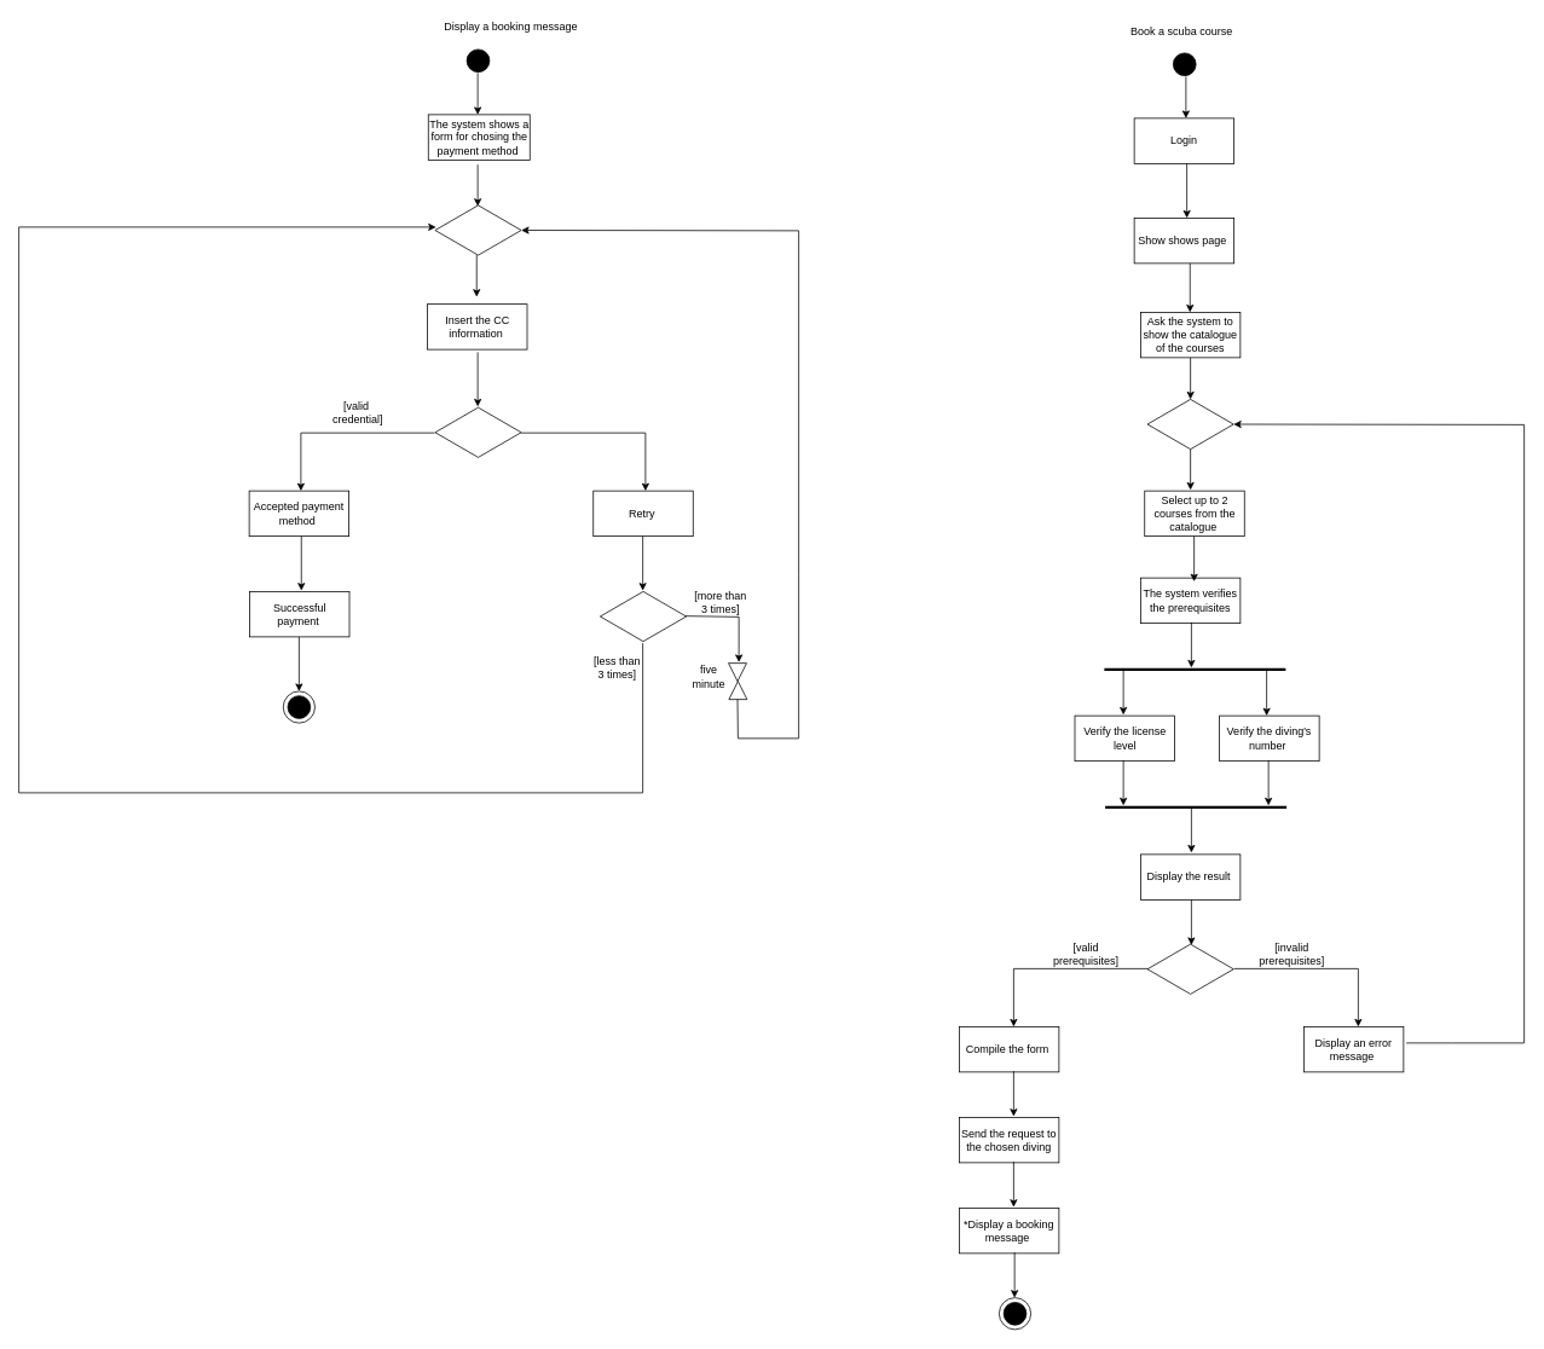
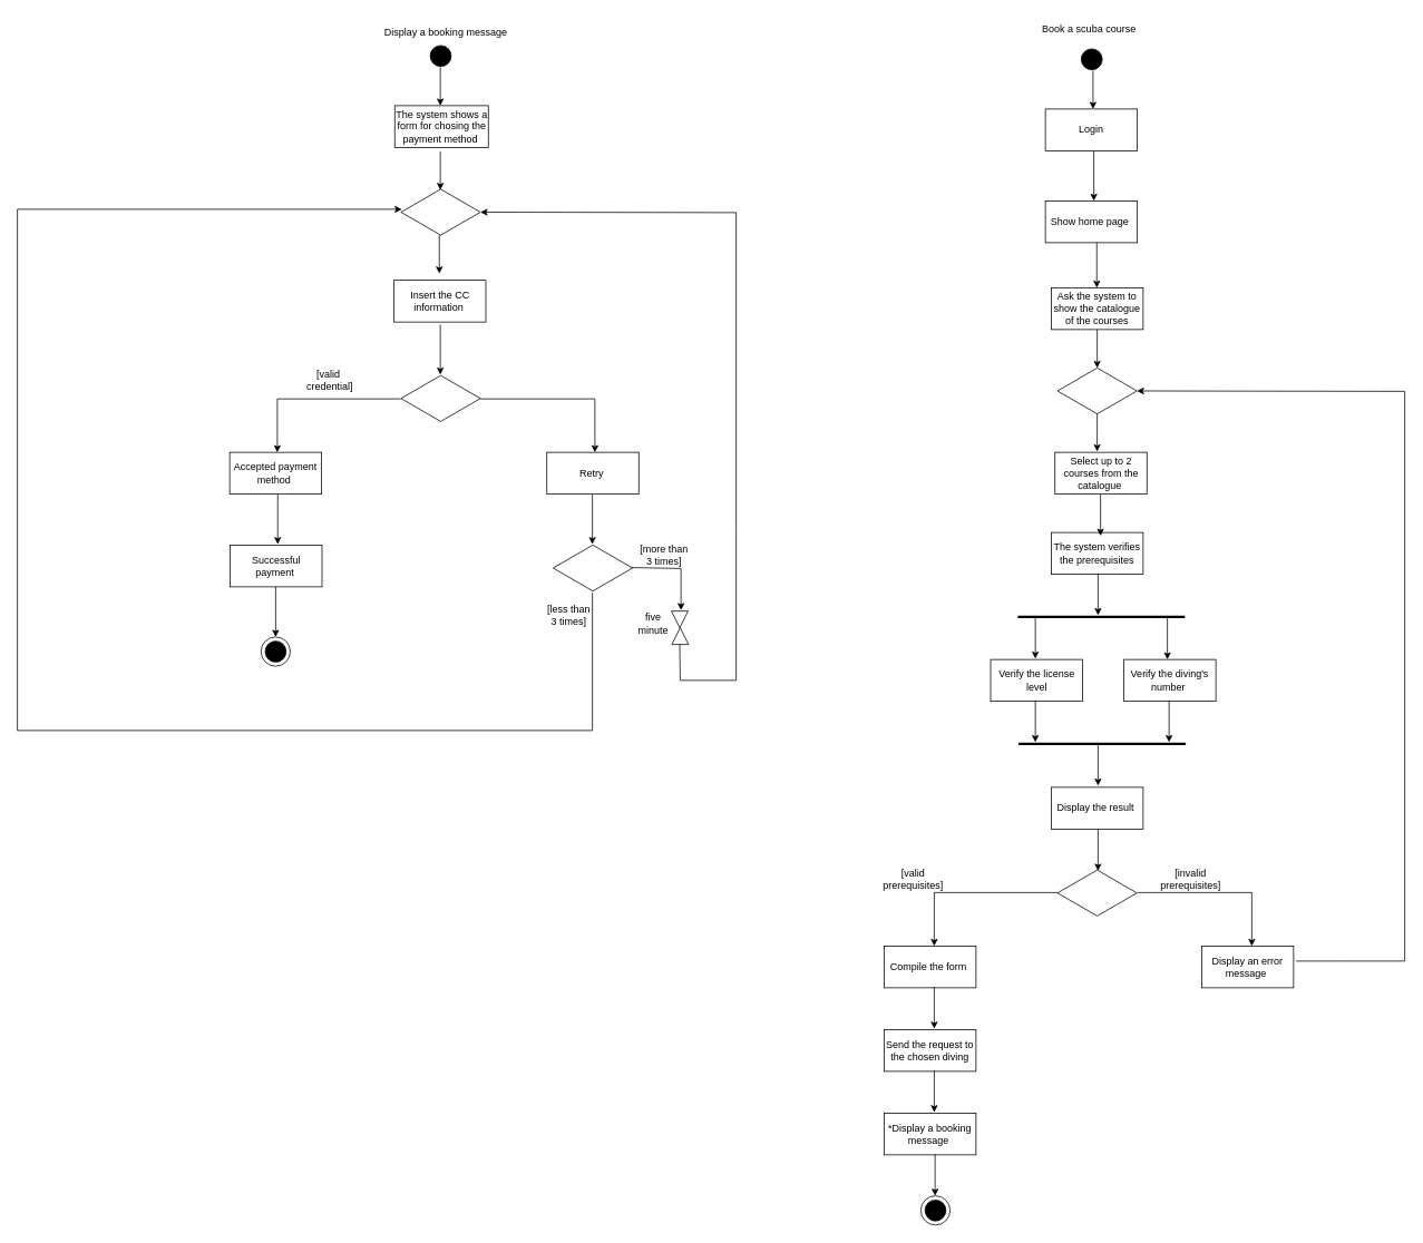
  <mxCell id="0" />
  <mxCell id="1" parent="0" />
  <mxCell id="2" value="" style="ellipse;whiteSpace=wrap;html=1;aspect=fixed;fillColor=#000000;" parent="1" vertex="1"><mxGeometry x="1293" y="58" width="25" height="25" as="geometry" /></mxCell>
  <mxCell id="3" value="Book a scuba course" style="text;html=1;resizable=0;autosize=1;align=center;verticalAlign=middle;points=[];fillColor=none;strokeColor=none;rounded=0;" parent="1" vertex="1"><mxGeometry x="1231.5" y="20" width="140" height="30" as="geometry" /></mxCell>
  <mxCell id="4" value="" style="endArrow=classic;html=1;rounded=0;targetPerimeterSpacing=0;" parent="1" edge="1"><mxGeometry width="50" height="50" relative="1" as="geometry"><mxPoint x="1307" y="84" as="sourcePoint" /><mxPoint x="1307" y="130" as="targetPoint" /></mxGeometry></mxCell>
  <mxCell id="5" value="Login" style="rounded=0;whiteSpace=wrap;html=1;fillColor=#FFFFFF;" parent="1" vertex="1"><mxGeometry x="1250" y="130" width="110" height="50" as="geometry" /></mxCell>
  <mxCell id="6" value="" style="triangle;whiteSpace=wrap;html=1;fillColor=#FFFFFF;rotation=90;" parent="1" vertex="1"><mxGeometry x="802.5" y="731" width="20" height="20" as="geometry" /></mxCell>
  <mxCell id="7" value="" style="triangle;whiteSpace=wrap;html=1;fillColor=#FFFFFF;rotation=-90;" parent="1" vertex="1"><mxGeometry x="803" y="751" width="20" height="20" as="geometry" /></mxCell>
  <mxCell id="8" value="five minute" style="text;html=1;strokeColor=none;fillColor=none;align=center;verticalAlign=middle;whiteSpace=wrap;rounded=0;" parent="1" vertex="1"><mxGeometry x="755.5" y="731" width="50" height="30" as="geometry" /></mxCell>
  <mxCell id="9" value="Ask the system to show the catalogue of the courses" style="rounded=0;whiteSpace=wrap;html=1;fillColor=#FFFFFF;" parent="1" vertex="1"><mxGeometry x="1257" y="344" width="110" height="50" as="geometry" /></mxCell>
  <mxCell id="10" value="" style="endArrow=classic;html=1;rounded=0;targetPerimeterSpacing=0;" parent="1" edge="1"><mxGeometry width="50" height="50" relative="1" as="geometry"><mxPoint x="1311.5" y="284" as="sourcePoint" /><mxPoint x="1311.5" y="344" as="targetPoint" /></mxGeometry></mxCell>
  <mxCell id="11" value="" style="endArrow=classic;html=1;rounded=0;targetPerimeterSpacing=0;" parent="1" edge="1"><mxGeometry width="50" height="50" relative="1" as="geometry"><mxPoint x="1312" y="394" as="sourcePoint" /><mxPoint x="1312" y="440" as="targetPoint" /></mxGeometry></mxCell>
  <mxCell id="12" value="Select up to 2 courses from the catalogue&amp;nbsp;" style="rounded=0;whiteSpace=wrap;html=1;fillColor=#FFFFFF;" parent="1" vertex="1"><mxGeometry x="1261.5" y="541" width="110" height="50" as="geometry" /></mxCell>
  <mxCell id="13" value="The system verifies the&amp;nbsp;prerequisites" style="rounded=0;whiteSpace=wrap;html=1;fillColor=#FFFFFF;" parent="1" vertex="1"><mxGeometry x="1257" y="637" width="110" height="50" as="geometry" /></mxCell>
  <mxCell id="14" value="" style="endArrow=classic;html=1;rounded=0;targetPerimeterSpacing=0;" parent="1" edge="1"><mxGeometry width="50" height="50" relative="1" as="geometry"><mxPoint x="1312" y="490" as="sourcePoint" /><mxPoint x="1312" y="540" as="targetPoint" /></mxGeometry></mxCell>
  <mxCell id="15" value="" style="endArrow=classic;html=1;rounded=0;targetPerimeterSpacing=0;" parent="1" edge="1"><mxGeometry width="50" height="50" relative="1" as="geometry"><mxPoint x="1313" y="686" as="sourcePoint" /><mxPoint x="1313" y="736" as="targetPoint" /></mxGeometry></mxCell>
  <mxCell id="16" value="" style="endArrow=none;html=1;rounded=0;strokeColor=#000000;targetPerimeterSpacing=0;strokeWidth=3;endSize=6;jumpSize=6;" parent="1" edge="1"><mxGeometry width="50" height="50" relative="1" as="geometry"><mxPoint x="1217" y="738" as="sourcePoint" /><mxPoint x="1417" y="738" as="targetPoint" /></mxGeometry></mxCell>
  <mxCell id="17" value="" style="endArrow=classic;html=1;rounded=0;targetPerimeterSpacing=0;" parent="1" edge="1"><mxGeometry width="50" height="50" relative="1" as="geometry"><mxPoint x="1396" y="739" as="sourcePoint" /><mxPoint x="1396" y="789" as="targetPoint" /></mxGeometry></mxCell>
  <mxCell id="18" value="" style="endArrow=classic;html=1;rounded=0;targetPerimeterSpacing=0;" parent="1" edge="1"><mxGeometry width="50" height="50" relative="1" as="geometry"><mxPoint x="1238" y="738" as="sourcePoint" /><mxPoint x="1238" y="788" as="targetPoint" /></mxGeometry></mxCell>
  <mxCell id="19" value="Verify the license level" style="rounded=0;whiteSpace=wrap;html=1;fillColor=#FFFFFF;" parent="1" vertex="1"><mxGeometry x="1184.5" y="789" width="110" height="50" as="geometry" /></mxCell>
  <mxCell id="20" value="Verify the diving's number&amp;nbsp;" style="rounded=0;whiteSpace=wrap;html=1;fillColor=#FFFFFF;" parent="1" vertex="1"><mxGeometry x="1344" y="789" width="110" height="50" as="geometry" /></mxCell>
  <mxCell id="21" value="" style="endArrow=classic;html=1;rounded=0;targetPerimeterSpacing=0;" parent="1" edge="1"><mxGeometry width="50" height="50" relative="1" as="geometry"><mxPoint x="1238" y="838" as="sourcePoint" /><mxPoint x="1238" y="888" as="targetPoint" /></mxGeometry></mxCell>
  <mxCell id="22" value="" style="endArrow=classic;html=1;rounded=0;targetPerimeterSpacing=0;" parent="1" edge="1"><mxGeometry width="50" height="50" relative="1" as="geometry"><mxPoint x="1398" y="838" as="sourcePoint" /><mxPoint x="1398" y="888" as="targetPoint" /></mxGeometry></mxCell>
  <mxCell id="23" value="" style="endArrow=none;html=1;rounded=0;strokeColor=#000000;targetPerimeterSpacing=0;strokeWidth=3;endSize=6;jumpSize=6;" parent="1" edge="1"><mxGeometry width="50" height="50" relative="1" as="geometry"><mxPoint x="1218" y="890" as="sourcePoint" /><mxPoint x="1418" y="890" as="targetPoint" /></mxGeometry></mxCell>
  <mxCell id="24" value="" style="endArrow=classic;html=1;rounded=0;targetPerimeterSpacing=0;" parent="1" edge="1"><mxGeometry width="50" height="50" relative="1" as="geometry"><mxPoint x="1313" y="890" as="sourcePoint" /><mxPoint x="1313" y="940" as="targetPoint" /></mxGeometry></mxCell>
  <mxCell id="25" value="Display the result&amp;nbsp;" style="rounded=0;whiteSpace=wrap;html=1;fillColor=#FFFFFF;" parent="1" vertex="1"><mxGeometry x="1257" y="942" width="110" height="50" as="geometry" /></mxCell>
  <mxCell id="26" value="" style="rhombus;whiteSpace=wrap;html=1;fillColor=#FFFFFF;" parent="1" vertex="1"><mxGeometry x="1264.5" y="1041" width="95" height="55" as="geometry" /></mxCell>
  <mxCell id="27" value="" style="endArrow=classic;html=1;rounded=0;targetPerimeterSpacing=0;" parent="1" edge="1"><mxGeometry width="50" height="50" relative="1" as="geometry"><mxPoint x="1313" y="992" as="sourcePoint" /><mxPoint x="1313" y="1042" as="targetPoint" /></mxGeometry></mxCell>
  <mxCell id="28" value="" style="endArrow=classic;html=1;rounded=0;" parent="1" edge="1"><mxGeometry width="50" height="50" relative="1" as="geometry"><mxPoint x="1360" y="1068" as="sourcePoint" /><mxPoint x="1497" y="1132" as="targetPoint" /><Array as="points"><mxPoint x="1497" y="1068" /></Array></mxGeometry></mxCell>
  <mxCell id="29" value="" style="endArrow=classic;html=1;rounded=0;" parent="1" edge="1"><mxGeometry width="50" height="50" relative="1" as="geometry"><mxPoint x="1264.5" y="1068" as="sourcePoint" /><mxPoint x="1117" y="1132" as="targetPoint" /><Array as="points"><mxPoint x="1117" y="1068" /></Array></mxGeometry></mxCell>
  <mxCell id="30" value="[invalid prerequisites]" style="text;html=1;strokeColor=none;fillColor=none;align=center;verticalAlign=middle;whiteSpace=wrap;rounded=0;" parent="1" vertex="1"><mxGeometry x="1394" y="1037" width="60" height="30" as="geometry" /></mxCell>
- <mxCell id="31" value="[valid prerequisites]" style="text;html=1;strokeColor=none;fillColor=none;align=center;verticalAlign=middle;whiteSpace=wrap;rounded=0;" parent="1" vertex="1"><mxGeometry x="1167" y="1037" width="60" height="30" as="geometry" /></mxCell>
+ <mxCell id="31" value="[valid prerequisites]" style="text;html=1;strokeColor=none;fillColor=none;align=center;verticalAlign=middle;whiteSpace=wrap;rounded=0;" parent="1" vertex="1"><mxGeometry x="1062" y="1037" width="60" height="30" as="geometry" /></mxCell>
  <mxCell id="32" value="Compile the form&amp;nbsp;" style="rounded=0;whiteSpace=wrap;html=1;fillColor=#FFFFFF;" parent="1" vertex="1"><mxGeometry x="1057" y="1132" width="110" height="50" as="geometry" /></mxCell>
  <mxCell id="33" value="Display an error message&amp;nbsp;" style="rounded=0;whiteSpace=wrap;html=1;fillColor=#FFFFFF;" parent="1" vertex="1"><mxGeometry x="1437" y="1132" width="110" height="50" as="geometry" /></mxCell>
  <mxCell id="34" value="" style="endArrow=classic;html=1;rounded=0;entryX=1;entryY=0.5;entryDx=0;entryDy=0;" parent="1" target="71" edge="1"><mxGeometry width="50" height="50" relative="1" as="geometry"><mxPoint x="1550" y="1150" as="sourcePoint" /><mxPoint x="1370" y="464" as="targetPoint" /><Array as="points"><mxPoint x="1600" y="1150" /><mxPoint x="1680" y="1150" /><mxPoint x="1680" y="468" /></Array></mxGeometry></mxCell>
  <mxCell id="35" value="" style="endArrow=classic;html=1;rounded=0;targetPerimeterSpacing=0;" parent="1" edge="1"><mxGeometry width="50" height="50" relative="1" as="geometry"><mxPoint x="1117" y="1181" as="sourcePoint" /><mxPoint x="1117" y="1231" as="targetPoint" /></mxGeometry></mxCell>
  <mxCell id="36" value="Send the request to the chosen diving" style="rounded=0;whiteSpace=wrap;html=1;fillColor=#FFFFFF;" parent="1" vertex="1"><mxGeometry x="1057" y="1232" width="110" height="50" as="geometry" /></mxCell>
  <mxCell id="37" value="" style="endArrow=classic;html=1;rounded=0;targetPerimeterSpacing=0;" parent="1" edge="1"><mxGeometry width="50" height="50" relative="1" as="geometry"><mxPoint x="1117" y="1281" as="sourcePoint" /><mxPoint x="1117" y="1331" as="targetPoint" /></mxGeometry></mxCell>
  <mxCell id="38" value="*Display a booking message&amp;nbsp;" style="rounded=0;whiteSpace=wrap;html=1;fillColor=#FFFFFF;" parent="1" vertex="1"><mxGeometry x="1057" y="1332" width="110" height="50" as="geometry" /></mxCell>
  <mxCell id="39" value="" style="endArrow=classic;html=1;rounded=0;targetPerimeterSpacing=0;" parent="1" edge="1"><mxGeometry width="50" height="50" relative="1" as="geometry"><mxPoint x="1118" y="1381" as="sourcePoint" /><mxPoint x="1118" y="1431" as="targetPoint" /></mxGeometry></mxCell>
  <mxCell id="40" value="" style="ellipse;whiteSpace=wrap;html=1;aspect=fixed;fillColor=#000000;" parent="1" vertex="1"><mxGeometry x="1106" y="1436" width="25" height="25" as="geometry" /></mxCell>
  <mxCell id="41" value="" style="ellipse;whiteSpace=wrap;html=1;aspect=fixed;fillColor=none;" parent="1" vertex="1"><mxGeometry x="1101" y="1431" width="35" height="35" as="geometry" /></mxCell>
- <mxCell id="42" value="Show shows page&amp;nbsp;" style="rounded=0;whiteSpace=wrap;html=1;fillColor=#FFFFFF;" parent="1" vertex="1"><mxGeometry x="1250" y="240" width="110" height="50" as="geometry" /></mxCell>
+ <mxCell id="42" value="Show home page&amp;nbsp;" style="rounded=0;whiteSpace=wrap;html=1;fillColor=#FFFFFF;" parent="1" vertex="1"><mxGeometry x="1250" y="240" width="110" height="50" as="geometry" /></mxCell>
  <mxCell id="43" value="" style="endArrow=classic;html=1;rounded=0;targetPerimeterSpacing=0;" parent="1" edge="1"><mxGeometry width="50" height="50" relative="1" as="geometry"><mxPoint x="1308" y="180" as="sourcePoint" /><mxPoint x="1308" y="240" as="targetPoint" /></mxGeometry></mxCell>
  <mxCell id="44" value="" style="ellipse;whiteSpace=wrap;html=1;aspect=fixed;fillColor=#000000;" parent="1" vertex="1"><mxGeometry x="514" y="54" width="25" height="25" as="geometry" /></mxCell>
- <mxCell id="45" value="Display a booking message&amp;nbsp;" style="text;html=1;resizable=0;autosize=1;align=center;verticalAlign=middle;points=[];fillColor=none;strokeColor=none;rounded=0;" parent="1" vertex="1"><mxGeometry x="479" y="14" width="170" height="30" as="geometry" /></mxCell>
+ <mxCell id="45" value="Display a booking message&amp;nbsp;" style="text;html=1;resizable=0;autosize=1;align=center;verticalAlign=middle;points=[];fillColor=none;strokeColor=none;rounded=0;" parent="1" vertex="1"><mxGeometry x="449" y="24" width="170" height="30" as="geometry" /></mxCell>
  <mxCell id="46" value="" style="endArrow=classic;html=1;rounded=0;targetPerimeterSpacing=0;" parent="1" edge="1"><mxGeometry width="50" height="50" relative="1" as="geometry"><mxPoint x="526" y="80" as="sourcePoint" /><mxPoint x="526" y="126" as="targetPoint" /></mxGeometry></mxCell>
  <mxCell id="47" value="The system shows a form for chosing the payment method&amp;nbsp;" style="rounded=0;whiteSpace=wrap;html=1;fillColor=#FFFFFF;" parent="1" vertex="1"><mxGeometry x="471.5" y="126" width="112" height="50" as="geometry" /></mxCell>
  <mxCell id="48" value="" style="endArrow=classic;html=1;rounded=0;targetPerimeterSpacing=0;" parent="1" edge="1"><mxGeometry width="50" height="50" relative="1" as="geometry"><mxPoint x="526" y="181" as="sourcePoint" /><mxPoint x="526" y="227" as="targetPoint" /></mxGeometry></mxCell>
  <mxCell id="49" value="Insert the CC information&amp;nbsp;" style="rounded=0;whiteSpace=wrap;html=1;fillColor=#FFFFFF;" parent="1" vertex="1"><mxGeometry x="470.5" y="335" width="110" height="50" as="geometry" /></mxCell>
  <mxCell id="50" value="" style="endArrow=classic;html=1;rounded=0;targetPerimeterSpacing=0;" parent="1" edge="1"><mxGeometry width="50" height="50" relative="1" as="geometry"><mxPoint x="526" y="388" as="sourcePoint" /><mxPoint x="526" y="448" as="targetPoint" /></mxGeometry></mxCell>
  <mxCell id="51" value="" style="rhombus;whiteSpace=wrap;html=1;fillColor=#FFFFFF;" parent="1" vertex="1"><mxGeometry x="479" y="449" width="95" height="55" as="geometry" /></mxCell>
  <mxCell id="52" value="" style="endArrow=classic;html=1;rounded=0;" parent="1" edge="1"><mxGeometry width="50" height="50" relative="1" as="geometry"><mxPoint x="478.5" y="477" as="sourcePoint" /><mxPoint x="331" y="541" as="targetPoint" /><Array as="points"><mxPoint x="331" y="477" /></Array></mxGeometry></mxCell>
  <mxCell id="53" value="" style="endArrow=classic;html=1;rounded=0;" parent="1" edge="1"><mxGeometry width="50" height="50" relative="1" as="geometry"><mxPoint x="574" y="477" as="sourcePoint" /><mxPoint x="711" y="541" as="targetPoint" /><Array as="points"><mxPoint x="711" y="477" /></Array></mxGeometry></mxCell>
  <mxCell id="54" value="[valid&amp;nbsp; credential]" style="text;html=1;strokeColor=none;fillColor=none;align=center;verticalAlign=middle;whiteSpace=wrap;rounded=0;" parent="1" vertex="1"><mxGeometry x="364" y="440" width="60" height="30" as="geometry" /></mxCell>
  <mxCell id="55" value="Accepted payment method&amp;nbsp;" style="rounded=0;whiteSpace=wrap;html=1;fillColor=#FFFFFF;" parent="1" vertex="1"><mxGeometry x="274" y="541" width="110" height="50" as="geometry" /></mxCell>
  <mxCell id="56" value="Retry&amp;nbsp;" style="rounded=0;whiteSpace=wrap;html=1;fillColor=#FFFFFF;" parent="1" vertex="1"><mxGeometry x="653.5" y="541" width="110" height="50" as="geometry" /></mxCell>
  <mxCell id="57" value="&lt;span style=&quot;color: rgba(0, 0, 0, 0); font-family: monospace; font-size: 0px; text-align: start;&quot;&gt;%3CmxGraphModel%3E%3Croot%3E%3CmxCell%20id%3D%220%22%2F%3E%3CmxCell%20id%3D%221%22%20parent%3D%220%22%2F%3E%3CmxCell%20id%3D%222%22%20value%3D%22%22%20style%3D%22endArrow%3Dclassic%3Bhtml%3D1%3Brounded%3D0%3BtargetPerimeterSpacing%3D0%3B%22%20edge%3D%221%22%20parent%3D%221%22%3E%3CmxGeometry%20width%3D%2250%22%20height%3D%2250%22%20relative%3D%221%22%20as%3D%22geometry%22%3E%3CmxPoint%20x%3D%22173%22%20y%3D%22517%22%20as%3D%22sourcePoint%22%2F%3E%3CmxPoint%20x%3D%22173%22%20y%3D%22577%22%20as%3D%22targetPoint%22%2F%3E%3C%2FmxGeometry%3E%3C%2FmxCell%3E%3C%2Froot%3E%3C%2FmxGraphModel%3E&lt;/span&gt;" style="rhombus;whiteSpace=wrap;html=1;fillColor=#FFFFFF;" parent="1" vertex="1"><mxGeometry x="661" y="652" width="95" height="55" as="geometry" /></mxCell>
  <mxCell id="58" value="" style="endArrow=classic;html=1;rounded=0;targetPerimeterSpacing=0;" parent="1" edge="1"><mxGeometry width="50" height="50" relative="1" as="geometry"><mxPoint x="708" y="591" as="sourcePoint" /><mxPoint x="708" y="651" as="targetPoint" /></mxGeometry></mxCell>
  <mxCell id="59" value="[more than 3 times]" style="text;html=1;strokeColor=none;fillColor=none;align=center;verticalAlign=middle;whiteSpace=wrap;rounded=0;" parent="1" vertex="1"><mxGeometry x="764" y="649" width="60" height="30" as="geometry" /></mxCell>
  <mxCell id="60" value="" style="endArrow=classic;html=1;rounded=0;" parent="1" edge="1"><mxGeometry width="50" height="50" relative="1" as="geometry"><mxPoint x="755" y="679" as="sourcePoint" /><mxPoint x="814" y="730" as="targetPoint" /><Array as="points"><mxPoint x="814" y="680" /></Array></mxGeometry></mxCell>
  <mxCell id="61" value="[less than 3 times]" style="text;html=1;strokeColor=none;fillColor=none;align=center;verticalAlign=middle;whiteSpace=wrap;rounded=0;" parent="1" vertex="1"><mxGeometry x="650" y="721" width="60" height="30" as="geometry" /></mxCell>
  <mxCell id="62" value="" style="endArrow=classic;html=1;rounded=0;targetPerimeterSpacing=0;" parent="1" edge="1"><mxGeometry width="50" height="50" relative="1" as="geometry"><mxPoint x="331.5" y="591" as="sourcePoint" /><mxPoint x="331.5" y="651" as="targetPoint" /></mxGeometry></mxCell>
  <mxCell id="63" value="Successful payment&amp;nbsp;" style="rounded=0;whiteSpace=wrap;html=1;fillColor=#FFFFFF;" parent="1" vertex="1"><mxGeometry x="274.5" y="652" width="110" height="50" as="geometry" /></mxCell>
  <mxCell id="64" value="" style="endArrow=classic;html=1;rounded=0;targetPerimeterSpacing=0;" parent="1" edge="1"><mxGeometry width="50" height="50" relative="1" as="geometry"><mxPoint x="329" y="702" as="sourcePoint" /><mxPoint x="329" y="762" as="targetPoint" /></mxGeometry></mxCell>
  <mxCell id="65" value="" style="ellipse;whiteSpace=wrap;html=1;aspect=fixed;fillColor=#000000;" parent="1" vertex="1"><mxGeometry x="316.5" y="767" width="25" height="25" as="geometry" /></mxCell>
  <mxCell id="66" value="" style="ellipse;whiteSpace=wrap;html=1;aspect=fixed;fillColor=none;" parent="1" vertex="1"><mxGeometry x="311.5" y="762" width="35" height="35" as="geometry" /></mxCell>
  <mxCell id="67" value="" style="endArrow=classic;html=1;rounded=0;targetPerimeterSpacing=0;" parent="1" edge="1"><mxGeometry width="50" height="50" relative="1" as="geometry"><mxPoint x="708" y="709" as="sourcePoint" /><mxPoint x="480" y="250" as="targetPoint" /><Array as="points"><mxPoint x="708" y="874" /><mxPoint x="20" y="874" /><mxPoint x="20" y="250" /></Array></mxGeometry></mxCell>
  <mxCell id="68" value="" style="endArrow=classic;html=1;rounded=0;targetPerimeterSpacing=0;entryX=1;entryY=0.5;entryDx=0;entryDy=0;" parent="1" edge="1" target="69"><mxGeometry width="50" height="50" relative="1" as="geometry"><mxPoint x="812.5" y="771" as="sourcePoint" /><mxPoint x="880" y="250" as="targetPoint" /><Array as="points"><mxPoint x="813" y="814" /><mxPoint x="880" y="814" /><mxPoint x="880" y="634" /><mxPoint x="880" y="254" /></Array></mxGeometry></mxCell>
  <mxCell id="69" value="&lt;span style=&quot;color: rgba(0, 0, 0, 0); font-family: monospace; font-size: 0px; text-align: start;&quot;&gt;%3CmxGraphModel%3E%3Croot%3E%3CmxCell%20id%3D%220%22%2F%3E%3CmxCell%20id%3D%221%22%20parent%3D%220%22%2F%3E%3CmxCell%20id%3D%222%22%20value%3D%22%22%20style%3D%22endArrow%3Dclassic%3Bhtml%3D1%3Brounded%3D0%3BtargetPerimeterSpacing%3D0%3B%22%20edge%3D%221%22%20parent%3D%221%22%3E%3CmxGeometry%20width%3D%2250%22%20height%3D%2250%22%20relative%3D%221%22%20as%3D%22geometry%22%3E%3CmxPoint%20x%3D%22173%22%20y%3D%22517%22%20as%3D%22sourcePoint%22%2F%3E%3CmxPoint%20x%3D%22173%22%20y%3D%22577%22%20as%3D%22targetPoint%22%2F%3E%3C%2FmxGeometry%3E%3C%2FmxCell%3E%3C%2Froot%3E%3C%2FmxGraphModel%3E&lt;/span&gt;" style="rhombus;whiteSpace=wrap;html=1;fillColor=#FFFFFF;" parent="1" vertex="1"><mxGeometry x="479" y="226" width="95" height="55" as="geometry" /></mxCell>
  <mxCell id="70" value="" style="endArrow=classic;html=1;rounded=0;targetPerimeterSpacing=0;" edge="1" parent="1"><mxGeometry width="50" height="50" relative="1" as="geometry"><mxPoint x="524.83" y="281" as="sourcePoint" /><mxPoint x="524.83" y="327" as="targetPoint" /></mxGeometry></mxCell>
  <mxCell id="71" value="" style="rhombus;whiteSpace=wrap;html=1;fillColor=#FFFFFF;" vertex="1" parent="1"><mxGeometry x="1264.5" y="440" width="95" height="55" as="geometry" /></mxCell>
  <mxCell id="72" value="" style="endArrow=classic;html=1;rounded=0;targetPerimeterSpacing=0;" edge="1" parent="1"><mxGeometry width="50" height="50" relative="1" as="geometry"><mxPoint x="1316" y="591" as="sourcePoint" /><mxPoint x="1316" y="641" as="targetPoint" /></mxGeometry></mxCell>
